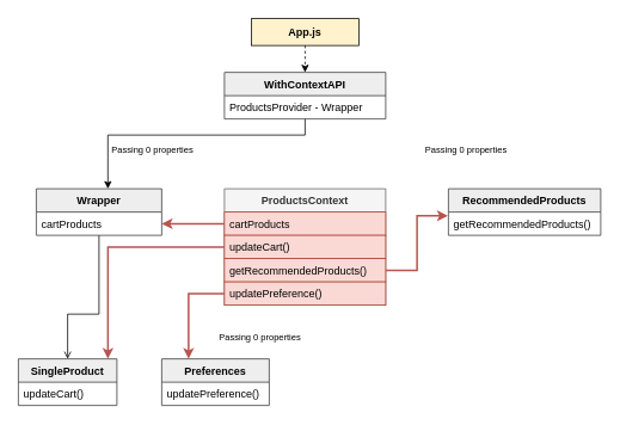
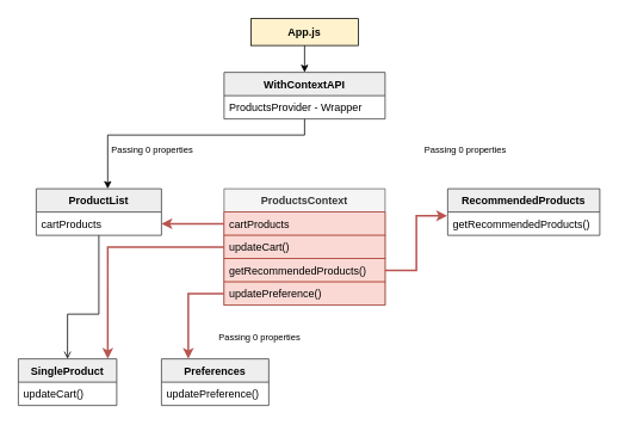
  <mxCell id="0" />
  <mxCell id="1" parent="0" />
- <mxCell id="2" style="edgeStyle=orthogonalEdgeStyle;rounded=0;orthogonalLoop=1;jettySize=auto;html=1;exitX=0.5;exitY=1;exitDx=0;exitDy=0;entryX=0.5;entryY=0;entryDx=0;entryDy=0;dashed=1;" parent="1" source="3" target="5" edge="1"><mxGeometry relative="1" as="geometry" /></mxCell>
+ <mxCell id="2" style="edgeStyle=orthogonalEdgeStyle;rounded=0;orthogonalLoop=1;jettySize=auto;html=1;exitX=0.5;exitY=1;exitDx=0;exitDy=0;entryX=0.5;entryY=0;entryDx=0;entryDy=0;" parent="1" source="3" target="5" edge="1"><mxGeometry relative="1" as="geometry" /></mxCell>
  <mxCell id="3" value="&lt;b&gt;App.js&lt;/b&gt;" style="rounded=0;whiteSpace=wrap;html=1;fillColor=#fff2cc;" parent="1" vertex="1"><mxGeometry x="280" y="20" width="120" height="30" as="geometry" /></mxCell>
  <mxCell id="4" style="edgeStyle=orthogonalEdgeStyle;rounded=0;orthogonalLoop=1;jettySize=auto;html=1;entryX=0.571;entryY=0;entryDx=0;entryDy=0;entryPerimeter=0;" edge="1" parent="1" source="5" target="9"><mxGeometry relative="1" as="geometry"><Array as="points"><mxPoint x="340" y="150" /><mxPoint x="120" y="150" /></Array></mxGeometry></mxCell>
  <mxCell id="5" value="WithContextAPI" style="swimlane;fontStyle=1;childLayout=stackLayout;horizontal=1;startSize=26;horizontalStack=0;resizeParent=1;resizeParentMax=0;resizeLast=0;collapsible=1;marginBottom=0;fillColor=#eeeeee;strokeColor=#36393d;" parent="1" vertex="1"><mxGeometry x="250" y="80" width="180" height="52" as="geometry" /></mxCell>
  <mxCell id="6" value="ProductsProvider - Wrapper" style="text;align=left;verticalAlign=top;spacingLeft=4;spacingRight=4;overflow=hidden;rotatable=0;points=[[0,0.5],[1,0.5]];portConstraint=eastwest;" parent="5" vertex="1"><mxGeometry y="26" width="180" height="26" as="geometry" /></mxCell>
  <mxCell id="7" value="&lt;font style=&quot;font-size: 10px&quot;&gt;Passing 0 properties&lt;/font&gt;" style="text;html=1;align=center;verticalAlign=middle;whiteSpace=wrap;rounded=0;" parent="1" vertex="1"><mxGeometry x="110" y="160" width="120" height="12" as="geometry" /></mxCell>
  <mxCell id="8" style="edgeStyle=orthogonalEdgeStyle;rounded=0;orthogonalLoop=1;jettySize=auto;html=1;entryX=0.5;entryY=0;entryDx=0;entryDy=0;endArrow=open;" edge="1" parent="1" source="9" target="13"><mxGeometry relative="1" as="geometry"><Array as="points"><mxPoint x="110" y="350" /><mxPoint x="75" y="350" /></Array></mxGeometry></mxCell>
- <mxCell id="9" value="Wrapper" style="swimlane;fontStyle=1;childLayout=stackLayout;horizontal=1;startSize=26;horizontalStack=0;resizeParent=1;resizeParentMax=0;resizeLast=0;collapsible=1;marginBottom=0;fillColor=#eeeeee;strokeColor=#36393d;" parent="1" vertex="1"><mxGeometry x="40" y="210" width="140" height="52" as="geometry"><mxRectangle x="110" y="300" width="100" height="26" as="alternateBounds" /></mxGeometry></mxCell>
+ <mxCell id="9" value="ProductList" style="swimlane;fontStyle=1;childLayout=stackLayout;horizontal=1;startSize=26;horizontalStack=0;resizeParent=1;resizeParentMax=0;resizeLast=0;collapsible=1;marginBottom=0;fillColor=#eeeeee;strokeColor=#36393d;" parent="1" vertex="1"><mxGeometry x="40" y="210" width="140" height="52" as="geometry"><mxRectangle x="110" y="300" width="100" height="26" as="alternateBounds" /></mxGeometry></mxCell>
  <mxCell id="10" value="cartProducts" style="text;strokeColor=none;fillColor=none;align=left;verticalAlign=top;spacingLeft=4;spacingRight=4;overflow=hidden;rotatable=0;points=[[0,0.5],[1,0.5]];portConstraint=eastwest;strokeWidth=2;" parent="9" vertex="1"><mxGeometry y="26" width="140" height="26" as="geometry" /></mxCell>
  <mxCell id="11" value="RecommendedProducts" style="swimlane;fontStyle=1;childLayout=stackLayout;horizontal=1;startSize=26;horizontalStack=0;resizeParent=1;resizeParentMax=0;resizeLast=0;collapsible=1;marginBottom=0;strokeWidth=1;strokeColor=#36393d;fillColor=#eeeeee;" parent="1" vertex="1"><mxGeometry x="500" y="210" width="170" height="52" as="geometry" /></mxCell>
  <mxCell id="12" value="getRecommendedProducts()" style="text;align=left;verticalAlign=top;spacingLeft=4;spacingRight=4;overflow=hidden;rotatable=0;points=[[0,0.5],[1,0.5]];portConstraint=eastwest;" parent="11" vertex="1"><mxGeometry y="26" width="170" height="26" as="geometry" /></mxCell>
  <mxCell id="13" value="SingleProduct" style="swimlane;fontStyle=1;childLayout=stackLayout;horizontal=1;startSize=26;horizontalStack=0;resizeParent=1;resizeParentMax=0;resizeLast=0;collapsible=1;marginBottom=0;strokeColor=#36393d;strokeWidth=1;fillColor=#eeeeee;" parent="1" vertex="1"><mxGeometry x="20" y="400" width="110" height="52" as="geometry" /></mxCell>
  <mxCell id="14" value="updateCart()" style="text;strokeColor=none;fillColor=none;align=left;verticalAlign=top;spacingLeft=4;spacingRight=4;overflow=hidden;rotatable=0;points=[[0,0.5],[1,0.5]];portConstraint=eastwest;" parent="13" vertex="1"><mxGeometry y="26" width="110" height="26" as="geometry" /></mxCell>
  <mxCell id="15" value="Preferences" style="swimlane;fontStyle=1;childLayout=stackLayout;horizontal=1;startSize=26;horizontalStack=0;resizeParent=1;resizeParentMax=0;resizeLast=0;collapsible=1;marginBottom=0;strokeColor=#36393d;strokeWidth=1;fillColor=#eeeeee;" parent="1" vertex="1"><mxGeometry x="180" y="400" width="120" height="52" as="geometry" /></mxCell>
  <mxCell id="16" value="updatePreference()" style="text;strokeColor=none;fillColor=none;align=left;verticalAlign=top;spacingLeft=4;spacingRight=4;overflow=hidden;rotatable=0;points=[[0,0.5],[1,0.5]];portConstraint=eastwest;" parent="15" vertex="1"><mxGeometry y="26" width="120" height="26" as="geometry" /></mxCell>
  <mxCell id="17" value="ProductsContext" style="swimlane;fontStyle=1;childLayout=stackLayout;horizontal=1;startSize=26;horizontalStack=0;resizeParent=1;resizeParentMax=0;resizeLast=0;collapsible=1;marginBottom=0;fillColor=#f5f5f5;strokeColor=#666666;fontColor=#333333;" vertex="1" parent="1"><mxGeometry x="250" y="210" width="180" height="130" as="geometry" /></mxCell>
  <mxCell id="18" value="cartProducts" style="text;strokeColor=#ae4132;fillColor=#fad9d5;align=left;verticalAlign=top;spacingLeft=4;spacingRight=4;overflow=hidden;rotatable=0;points=[[0,0.5],[1,0.5]];portConstraint=eastwest;strokeWidth=1;" vertex="1" parent="17"><mxGeometry y="26" width="180" height="26" as="geometry" /></mxCell>
  <mxCell id="19" value="updateCart()" style="text;strokeColor=#ae4132;fillColor=#fad9d5;align=left;verticalAlign=top;spacingLeft=4;spacingRight=4;overflow=hidden;rotatable=0;points=[[0,0.5],[1,0.5]];portConstraint=eastwest;" vertex="1" parent="17"><mxGeometry y="52" width="180" height="26" as="geometry" /></mxCell>
  <mxCell id="20" value="getRecommendedProducts()" style="text;align=left;verticalAlign=top;spacingLeft=4;spacingRight=4;overflow=hidden;rotatable=0;points=[[0,0.5],[1,0.5]];portConstraint=eastwest;fillColor=#fad9d5;strokeColor=#ae4132;" vertex="1" parent="17"><mxGeometry y="78" width="180" height="26" as="geometry" /></mxCell>
  <mxCell id="21" value="updatePreference()" style="text;strokeColor=#ae4132;fillColor=#fad9d5;align=left;verticalAlign=top;spacingLeft=4;spacingRight=4;overflow=hidden;rotatable=0;points=[[0,0.5],[1,0.5]];portConstraint=eastwest;" vertex="1" parent="17"><mxGeometry y="104" width="180" height="26" as="geometry" /></mxCell>
  <mxCell id="22" style="edgeStyle=orthogonalEdgeStyle;rounded=0;orthogonalLoop=1;jettySize=auto;html=1;entryX=0.25;entryY=0;entryDx=0;entryDy=0;fillColor=#f8cecc;strokeColor=#b85450;strokeWidth=2;" edge="1" parent="1" source="21" target="15"><mxGeometry relative="1" as="geometry" /></mxCell>
  <mxCell id="23" style="edgeStyle=orthogonalEdgeStyle;rounded=0;orthogonalLoop=1;jettySize=auto;html=1;entryX=0.909;entryY=0;entryDx=0;entryDy=0;entryPerimeter=0;fillColor=#f8cecc;strokeColor=#b85450;strokeWidth=2;" edge="1" parent="1" source="19" target="13"><mxGeometry relative="1" as="geometry" /></mxCell>
  <mxCell id="24" style="edgeStyle=orthogonalEdgeStyle;rounded=0;orthogonalLoop=1;jettySize=auto;html=1;entryX=1;entryY=0.5;entryDx=0;entryDy=0;fillColor=#f8cecc;strokeColor=#b85450;strokeWidth=2;" edge="1" parent="1" source="18" target="10"><mxGeometry relative="1" as="geometry" /></mxCell>
  <mxCell id="25" style="edgeStyle=orthogonalEdgeStyle;rounded=0;orthogonalLoop=1;jettySize=auto;html=1;entryX=-0.004;entryY=0.162;entryDx=0;entryDy=0;entryPerimeter=0;fillColor=#f8cecc;strokeColor=#b85450;strokeWidth=2;" edge="1" parent="1" source="20" target="12"><mxGeometry relative="1" as="geometry" /></mxCell>
  <mxCell id="26" value="&lt;font style=&quot;font-size: 10px&quot;&gt;Passing 0 properties&lt;/font&gt;" style="text;html=1;strokeColor=none;fillColor=none;align=center;verticalAlign=middle;whiteSpace=wrap;rounded=0;" vertex="1" parent="1"><mxGeometry x="230" y="370" width="120" height="12" as="geometry" /></mxCell>
  <mxCell id="27" value="&lt;font style=&quot;font-size: 10px&quot;&gt;Passing 0 properties&lt;/font&gt;" style="text;html=1;strokeColor=none;fillColor=none;align=center;verticalAlign=middle;whiteSpace=wrap;rounded=0;" vertex="1" parent="1"><mxGeometry x="460" y="160" width="120" height="12" as="geometry" /></mxCell>
